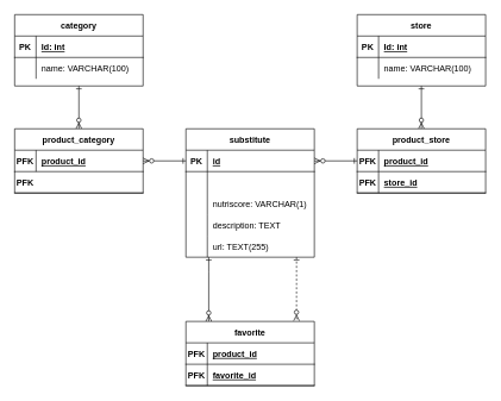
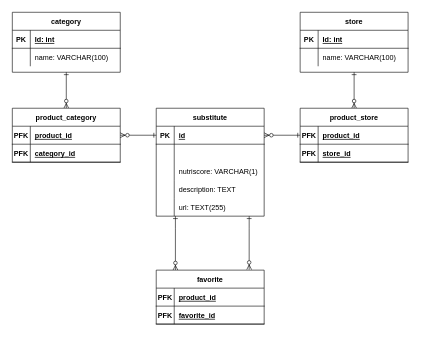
  <mxCell id="0" />
  <mxCell id="1" parent="0" />
  <mxCell id="2" style="edgeStyle=orthogonalEdgeStyle;rounded=0;orthogonalLoop=1;jettySize=auto;html=1;entryX=0.5;entryY=0;entryDx=0;entryDy=0;startArrow=ERone;startFill=0;endArrow=ERzeroToMany;endFill=1;" parent="1" source="3" target="10" edge="1"><mxGeometry relative="1" as="geometry" /></mxCell>
  <mxCell id="3" value="category" style="shape=table;startSize=30;container=1;collapsible=1;childLayout=tableLayout;fixedRows=1;rowLines=0;fontStyle=1;align=center;resizeLast=1;" parent="1" vertex="1"><mxGeometry x="20" y="20" width="180" height="100" as="geometry" /></mxCell>
  <mxCell id="4" value="" style="shape=partialRectangle;collapsible=0;dropTarget=0;pointerEvents=0;fillColor=none;top=0;left=0;bottom=1;right=0;points=[[0,0.5],[1,0.5]];portConstraint=eastwest;" parent="3" vertex="1"><mxGeometry y="30" width="180" height="30" as="geometry" /></mxCell>
  <mxCell id="5" value="PK" style="shape=partialRectangle;connectable=0;fillColor=none;top=0;left=0;bottom=0;right=0;fontStyle=1;overflow=hidden;" parent="4" vertex="1"><mxGeometry width="30" height="30" as="geometry" /></mxCell>
  <mxCell id="6" value="Id: int" style="shape=partialRectangle;connectable=0;fillColor=none;top=0;left=0;bottom=0;right=0;align=left;spacingLeft=6;fontStyle=5;overflow=hidden;" parent="4" vertex="1"><mxGeometry x="30" width="150" height="30" as="geometry" /></mxCell>
  <mxCell id="7" value="" style="shape=partialRectangle;collapsible=0;dropTarget=0;pointerEvents=0;fillColor=none;top=0;left=0;bottom=0;right=0;points=[[0,0.5],[1,0.5]];portConstraint=eastwest;" parent="3" vertex="1"><mxGeometry y="60" width="180" height="30" as="geometry" /></mxCell>
  <mxCell id="8" value="" style="shape=partialRectangle;connectable=0;fillColor=none;top=0;left=0;bottom=0;right=0;editable=1;overflow=hidden;" parent="7" vertex="1"><mxGeometry width="30" height="30" as="geometry" /></mxCell>
  <mxCell id="9" value="name: VARCHAR(100)" style="shape=partialRectangle;connectable=0;fillColor=none;top=0;left=0;bottom=0;right=0;align=left;spacingLeft=6;overflow=hidden;" parent="7" vertex="1"><mxGeometry x="30" width="150" height="30" as="geometry" /></mxCell>
  <mxCell id="10" value="product_category" style="shape=table;startSize=30;container=1;collapsible=1;childLayout=tableLayout;fixedRows=1;rowLines=0;fontStyle=1;align=center;resizeLast=1;" parent="1" vertex="1"><mxGeometry x="20" y="180" width="180" height="90" as="geometry" /></mxCell>
  <mxCell id="11" value="" style="shape=partialRectangle;collapsible=0;dropTarget=0;pointerEvents=0;fillColor=none;top=0;left=0;bottom=1;right=0;points=[[0,0.5],[1,0.5]];portConstraint=eastwest;" parent="10" vertex="1"><mxGeometry y="30" width="180" height="30" as="geometry" /></mxCell>
  <mxCell id="12" value="PFK" style="shape=partialRectangle;connectable=0;fillColor=none;top=0;left=0;bottom=0;right=0;fontStyle=1;overflow=hidden;" parent="11" vertex="1"><mxGeometry width="30" height="30" as="geometry" /></mxCell>
  <mxCell id="13" value="product_id" style="shape=partialRectangle;connectable=0;fillColor=none;top=0;left=0;bottom=0;right=0;align=left;spacingLeft=6;fontStyle=5;overflow=hidden;" parent="11" vertex="1"><mxGeometry x="30" width="150" height="30" as="geometry" /></mxCell>
  <mxCell id="14" value="" style="shape=partialRectangle;collapsible=0;dropTarget=0;pointerEvents=0;fillColor=none;top=0;left=0;bottom=1;right=0;points=[[0,0.5],[1,0.5]];portConstraint=eastwest;" parent="10" vertex="1"><mxGeometry y="60" width="180" height="30" as="geometry" /></mxCell>
  <mxCell id="15" value="PFK" style="shape=partialRectangle;connectable=0;fillColor=none;top=0;left=0;bottom=0;right=0;fontStyle=1;overflow=hidden;" parent="14" vertex="1"><mxGeometry width="30" height="30" as="geometry" /></mxCell>
+ <mxCell id="16" value="category_id" style="shape=partialRectangle;connectable=0;fillColor=none;top=0;left=0;bottom=0;right=0;align=left;spacingLeft=6;fontStyle=5;overflow=hidden;" parent="14" vertex="1"><mxGeometry x="30" width="150" height="30" as="geometry" /></mxCell>
  <mxCell id="17" style="edgeStyle=orthogonalEdgeStyle;rounded=0;orthogonalLoop=1;jettySize=auto;html=1;startArrow=ERone;startFill=0;endArrow=ERzeroToMany;endFill=1;" parent="1" source="19" edge="1"><mxGeometry relative="1" as="geometry"><mxPoint x="292" y="450" as="targetPoint" /><Array as="points"><mxPoint x="292" y="380" /><mxPoint x="292" y="380" /></Array></mxGeometry></mxCell>
- <mxCell id="18" style="edgeStyle=orthogonalEdgeStyle;rounded=0;orthogonalLoop=1;jettySize=auto;html=1;entryX=0.861;entryY=-0.01;entryDx=0;entryDy=0;entryPerimeter=0;startArrow=ERone;startFill=0;endArrow=ERzeroToMany;endFill=1;dashed=1;" parent="1" source="19" target="51" edge="1"><mxGeometry relative="1" as="geometry"><Array as="points"><mxPoint x="415" y="380" /><mxPoint x="415" y="380" /></Array></mxGeometry></mxCell>
+ <mxCell id="18" style="edgeStyle=orthogonalEdgeStyle;rounded=0;orthogonalLoop=1;jettySize=auto;html=1;entryX=0.861;entryY=-0.01;entryDx=0;entryDy=0;entryPerimeter=0;startArrow=ERone;startFill=0;endArrow=ERzeroToMany;endFill=1;" parent="1" source="19" target="51" edge="1"><mxGeometry relative="1" as="geometry"><Array as="points"><mxPoint x="415" y="380" /><mxPoint x="415" y="380" /></Array></mxGeometry></mxCell>
  <mxCell id="19" value="substitute" style="shape=table;startSize=30;container=1;collapsible=1;childLayout=tableLayout;fixedRows=1;rowLines=0;fontStyle=1;align=center;resizeLast=1;" parent="1" vertex="1"><mxGeometry x="260" y="180" width="180" height="180" as="geometry" /></mxCell>
  <mxCell id="20" value="" style="shape=partialRectangle;collapsible=0;dropTarget=0;pointerEvents=0;fillColor=none;top=0;left=0;bottom=1;right=0;points=[[0,0.5],[1,0.5]];portConstraint=eastwest;" parent="19" vertex="1"><mxGeometry y="30" width="180" height="30" as="geometry" /></mxCell>
  <mxCell id="21" value="PK" style="shape=partialRectangle;connectable=0;fillColor=none;top=0;left=0;bottom=0;right=0;fontStyle=1;overflow=hidden;" parent="20" vertex="1"><mxGeometry width="30" height="30" as="geometry" /></mxCell>
  <mxCell id="22" value="id" style="shape=partialRectangle;connectable=0;fillColor=none;top=0;left=0;bottom=0;right=0;align=left;spacingLeft=6;fontStyle=5;overflow=hidden;" parent="20" vertex="1"><mxGeometry x="30" width="150" height="30" as="geometry" /></mxCell>
  <mxCell id="23" value="" style="shape=partialRectangle;collapsible=0;dropTarget=0;pointerEvents=0;fillColor=none;top=0;left=0;bottom=0;right=0;points=[[0,0.5],[1,0.5]];portConstraint=eastwest;" parent="19" vertex="1"><mxGeometry y="60" width="180" height="30" as="geometry" /></mxCell>
  <mxCell id="24" value="" style="shape=partialRectangle;connectable=0;fillColor=none;top=0;left=0;bottom=0;right=0;editable=1;overflow=hidden;" parent="23" vertex="1"><mxGeometry width="30" height="30" as="geometry" /></mxCell>
  <mxCell id="25" value="" style="shape=partialRectangle;collapsible=0;dropTarget=0;pointerEvents=0;fillColor=none;top=0;left=0;bottom=0;right=0;points=[[0,0.5],[1,0.5]];portConstraint=eastwest;" parent="19" vertex="1"><mxGeometry y="90" width="180" height="30" as="geometry" /></mxCell>
  <mxCell id="26" value="" style="shape=partialRectangle;connectable=0;fillColor=none;top=0;left=0;bottom=0;right=0;editable=1;overflow=hidden;" parent="25" vertex="1"><mxGeometry width="30" height="30" as="geometry" /></mxCell>
  <mxCell id="27" value="nutriscore: VARCHAR(1)" style="shape=partialRectangle;connectable=0;fillColor=none;top=0;left=0;bottom=0;right=0;align=left;spacingLeft=6;overflow=hidden;" parent="25" vertex="1"><mxGeometry x="30" width="150" height="30" as="geometry" /></mxCell>
  <mxCell id="28" value="" style="shape=partialRectangle;collapsible=0;dropTarget=0;pointerEvents=0;fillColor=none;top=0;left=0;bottom=0;right=0;points=[[0,0.5],[1,0.5]];portConstraint=eastwest;" parent="19" vertex="1"><mxGeometry y="120" width="180" height="30" as="geometry" /></mxCell>
  <mxCell id="29" value="" style="shape=partialRectangle;connectable=0;fillColor=none;top=0;left=0;bottom=0;right=0;editable=1;overflow=hidden;" parent="28" vertex="1"><mxGeometry width="30" height="30" as="geometry" /></mxCell>
  <mxCell id="30" value="description: TEXT" style="shape=partialRectangle;connectable=0;fillColor=none;top=0;left=0;bottom=0;right=0;align=left;spacingLeft=6;overflow=hidden;" parent="28" vertex="1"><mxGeometry x="30" width="150" height="30" as="geometry" /></mxCell>
  <mxCell id="31" value="" style="shape=partialRectangle;collapsible=0;dropTarget=0;pointerEvents=0;fillColor=none;top=0;left=0;bottom=0;right=0;points=[[0,0.5],[1,0.5]];portConstraint=eastwest;" parent="19" vertex="1"><mxGeometry y="150" width="180" height="30" as="geometry" /></mxCell>
  <mxCell id="32" value="" style="shape=partialRectangle;connectable=0;fillColor=none;top=0;left=0;bottom=0;right=0;editable=1;overflow=hidden;" parent="31" vertex="1"><mxGeometry width="30" height="30" as="geometry" /></mxCell>
  <mxCell id="33" value="url: TEXT(255)" style="shape=partialRectangle;connectable=0;fillColor=none;top=0;left=0;bottom=0;right=0;align=left;spacingLeft=6;overflow=hidden;" parent="31" vertex="1"><mxGeometry x="30" width="150" height="30" as="geometry" /></mxCell>
  <mxCell id="34" style="edgeStyle=orthogonalEdgeStyle;rounded=0;orthogonalLoop=1;jettySize=auto;html=1;entryX=0.5;entryY=0;entryDx=0;entryDy=0;startArrow=ERone;startFill=0;endArrow=ERzeroToMany;endFill=1;" parent="1" source="35" target="42" edge="1"><mxGeometry relative="1" as="geometry" /></mxCell>
  <mxCell id="35" value="store" style="shape=table;startSize=30;container=1;collapsible=1;childLayout=tableLayout;fixedRows=1;rowLines=0;fontStyle=1;align=center;resizeLast=1;" parent="1" vertex="1"><mxGeometry x="500" y="20" width="180" height="100" as="geometry" /></mxCell>
  <mxCell id="36" value="" style="shape=partialRectangle;collapsible=0;dropTarget=0;pointerEvents=0;fillColor=none;top=0;left=0;bottom=1;right=0;points=[[0,0.5],[1,0.5]];portConstraint=eastwest;" parent="35" vertex="1"><mxGeometry y="30" width="180" height="30" as="geometry" /></mxCell>
  <mxCell id="37" value="PK" style="shape=partialRectangle;connectable=0;fillColor=none;top=0;left=0;bottom=0;right=0;fontStyle=1;overflow=hidden;" parent="36" vertex="1"><mxGeometry width="30" height="30" as="geometry" /></mxCell>
  <mxCell id="38" value="Id: int" style="shape=partialRectangle;connectable=0;fillColor=none;top=0;left=0;bottom=0;right=0;align=left;spacingLeft=6;fontStyle=5;overflow=hidden;" parent="36" vertex="1"><mxGeometry x="30" width="150" height="30" as="geometry" /></mxCell>
  <mxCell id="39" value="" style="shape=partialRectangle;collapsible=0;dropTarget=0;pointerEvents=0;fillColor=none;top=0;left=0;bottom=0;right=0;points=[[0,0.5],[1,0.5]];portConstraint=eastwest;" parent="35" vertex="1"><mxGeometry y="60" width="180" height="30" as="geometry" /></mxCell>
  <mxCell id="40" value="" style="shape=partialRectangle;connectable=0;fillColor=none;top=0;left=0;bottom=0;right=0;editable=1;overflow=hidden;" parent="39" vertex="1"><mxGeometry width="30" height="30" as="geometry" /></mxCell>
  <mxCell id="41" value="name: VARCHAR(100)" style="shape=partialRectangle;connectable=0;fillColor=none;top=0;left=0;bottom=0;right=0;align=left;spacingLeft=6;overflow=hidden;" parent="39" vertex="1"><mxGeometry x="30" width="150" height="30" as="geometry" /></mxCell>
  <mxCell id="42" value="product_store" style="shape=table;startSize=30;container=1;collapsible=1;childLayout=tableLayout;fixedRows=1;rowLines=0;fontStyle=1;align=center;resizeLast=1;" parent="1" vertex="1"><mxGeometry x="500" y="180" width="180" height="90" as="geometry" /></mxCell>
  <mxCell id="43" value="" style="shape=partialRectangle;collapsible=0;dropTarget=0;pointerEvents=0;fillColor=none;top=0;left=0;bottom=1;right=0;points=[[0,0.5],[1,0.5]];portConstraint=eastwest;" parent="42" vertex="1"><mxGeometry y="30" width="180" height="30" as="geometry" /></mxCell>
  <mxCell id="44" value="PFK" style="shape=partialRectangle;connectable=0;fillColor=none;top=0;left=0;bottom=0;right=0;fontStyle=1;overflow=hidden;" parent="43" vertex="1"><mxGeometry width="30" height="30" as="geometry" /></mxCell>
  <mxCell id="45" value="product_id" style="shape=partialRectangle;connectable=0;fillColor=none;top=0;left=0;bottom=0;right=0;align=left;spacingLeft=6;fontStyle=5;overflow=hidden;" parent="43" vertex="1"><mxGeometry x="30" width="150" height="30" as="geometry" /></mxCell>
  <mxCell id="46" value="" style="shape=partialRectangle;collapsible=0;dropTarget=0;pointerEvents=0;fillColor=none;top=0;left=0;bottom=1;right=0;points=[[0,0.5],[1,0.5]];portConstraint=eastwest;" parent="42" vertex="1"><mxGeometry y="60" width="180" height="30" as="geometry" /></mxCell>
  <mxCell id="47" value="PFK" style="shape=partialRectangle;connectable=0;fillColor=none;top=0;left=0;bottom=0;right=0;fontStyle=1;overflow=hidden;" parent="46" vertex="1"><mxGeometry width="30" height="30" as="geometry" /></mxCell>
  <mxCell id="48" value="store_id" style="shape=partialRectangle;connectable=0;fillColor=none;top=0;left=0;bottom=0;right=0;align=left;spacingLeft=6;fontStyle=5;overflow=hidden;" parent="46" vertex="1"><mxGeometry x="30" width="150" height="30" as="geometry" /></mxCell>
  <mxCell id="49" style="edgeStyle=orthogonalEdgeStyle;rounded=0;orthogonalLoop=1;jettySize=auto;html=1;entryX=1;entryY=0.5;entryDx=0;entryDy=0;endArrow=ERzeroToMany;endFill=1;startArrow=ERone;startFill=0;" parent="1" source="20" target="11" edge="1"><mxGeometry relative="1" as="geometry" /></mxCell>
  <mxCell id="50" style="edgeStyle=orthogonalEdgeStyle;rounded=0;orthogonalLoop=1;jettySize=auto;html=1;startArrow=ERone;startFill=0;endArrow=ERzeroToMany;endFill=1;entryX=1;entryY=0.5;entryDx=0;entryDy=0;" parent="1" source="43" target="20" edge="1"><mxGeometry relative="1" as="geometry"><mxPoint x="450" y="225" as="targetPoint" /></mxGeometry></mxCell>
  <mxCell id="51" value="favorite" style="shape=table;startSize=30;container=1;collapsible=1;childLayout=tableLayout;fixedRows=1;rowLines=0;fontStyle=1;align=center;resizeLast=1;" parent="1" vertex="1"><mxGeometry x="260" y="450" width="180" height="90" as="geometry" /></mxCell>
  <mxCell id="52" value="" style="shape=partialRectangle;collapsible=0;dropTarget=0;pointerEvents=0;fillColor=none;top=0;left=0;bottom=1;right=0;points=[[0,0.5],[1,0.5]];portConstraint=eastwest;" parent="51" vertex="1"><mxGeometry y="30" width="180" height="30" as="geometry" /></mxCell>
  <mxCell id="53" value="PFK" style="shape=partialRectangle;connectable=0;fillColor=none;top=0;left=0;bottom=0;right=0;fontStyle=1;overflow=hidden;" parent="52" vertex="1"><mxGeometry width="30" height="30" as="geometry" /></mxCell>
  <mxCell id="54" value="product_id" style="shape=partialRectangle;connectable=0;fillColor=none;top=0;left=0;bottom=0;right=0;align=left;spacingLeft=6;fontStyle=5;overflow=hidden;" parent="52" vertex="1"><mxGeometry x="30" width="150" height="30" as="geometry" /></mxCell>
  <mxCell id="55" value="" style="shape=partialRectangle;collapsible=0;dropTarget=0;pointerEvents=0;fillColor=none;top=0;left=0;bottom=1;right=0;points=[[0,0.5],[1,0.5]];portConstraint=eastwest;" parent="51" vertex="1"><mxGeometry y="60" width="180" height="30" as="geometry" /></mxCell>
  <mxCell id="56" value="PFK" style="shape=partialRectangle;connectable=0;fillColor=none;top=0;left=0;bottom=0;right=0;fontStyle=1;overflow=hidden;" parent="55" vertex="1"><mxGeometry width="30" height="30" as="geometry" /></mxCell>
  <mxCell id="57" value="favorite_id" style="shape=partialRectangle;connectable=0;fillColor=none;top=0;left=0;bottom=0;right=0;align=left;spacingLeft=6;fontStyle=5;overflow=hidden;" parent="55" vertex="1"><mxGeometry x="30" width="150" height="30" as="geometry" /></mxCell>
